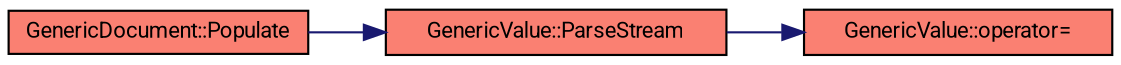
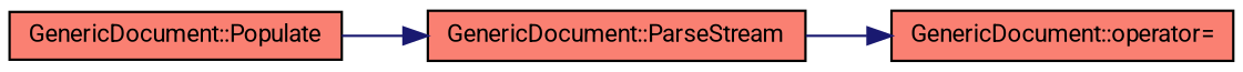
  digraph {
    fontname=Roboto
    rankdir=RL
    node [color=black fillcolor=salmon fontname=Roboto fontsize=10 shape=record style=filled]
    edge [color=midnightblue dir=back fontname=Roboto fontsize=10 labelfontname=Helvetica labelfontsize=10 style=solid]
-   n1 [fontcolor=black height=0.2 label="GenericValue::operator=" width=0.4]
-   n2 [height=0.2 label="GenericValue::ParseStream" width=0.4]
+   n1 [fontcolor=black height=0.2 label="GenericDocument::operator=" width=0.4]
+   n2 [height=0.2 label="GenericDocument::ParseStream" width=0.4]
    n3 [height=0.2 label="GenericDocument::Populate" width=0.4]
    n1 -> n2
    n2 -> n3
  }
